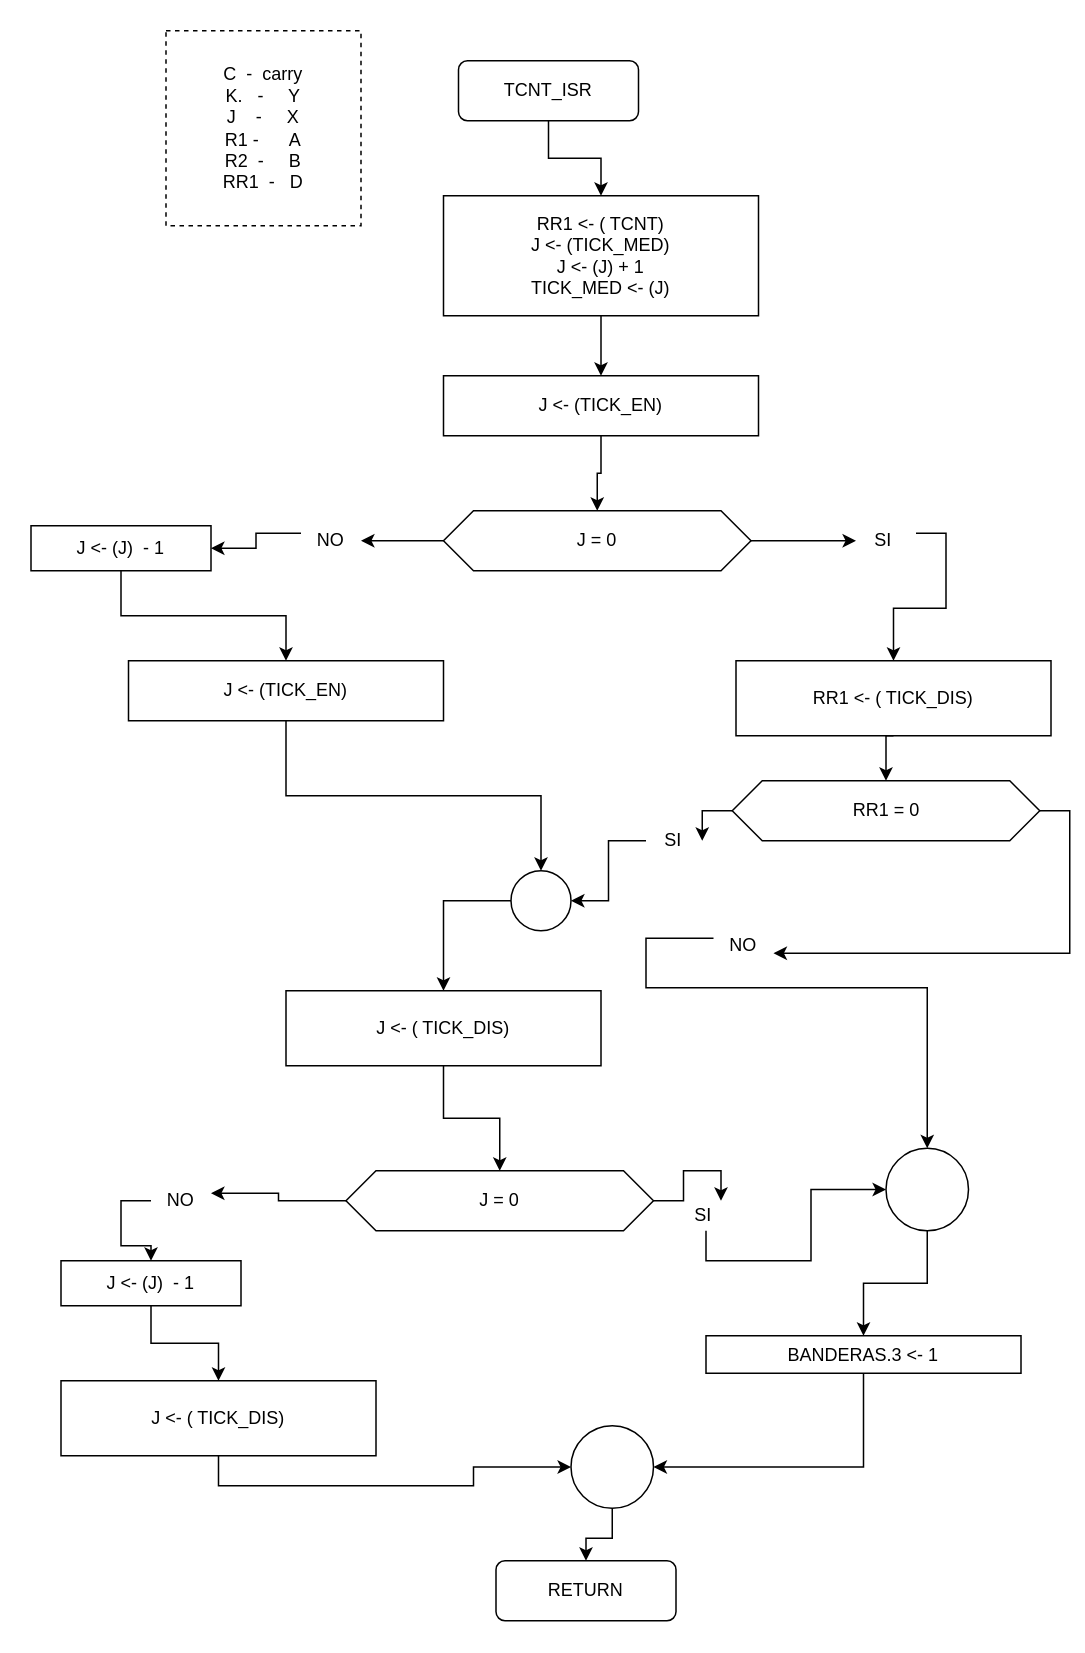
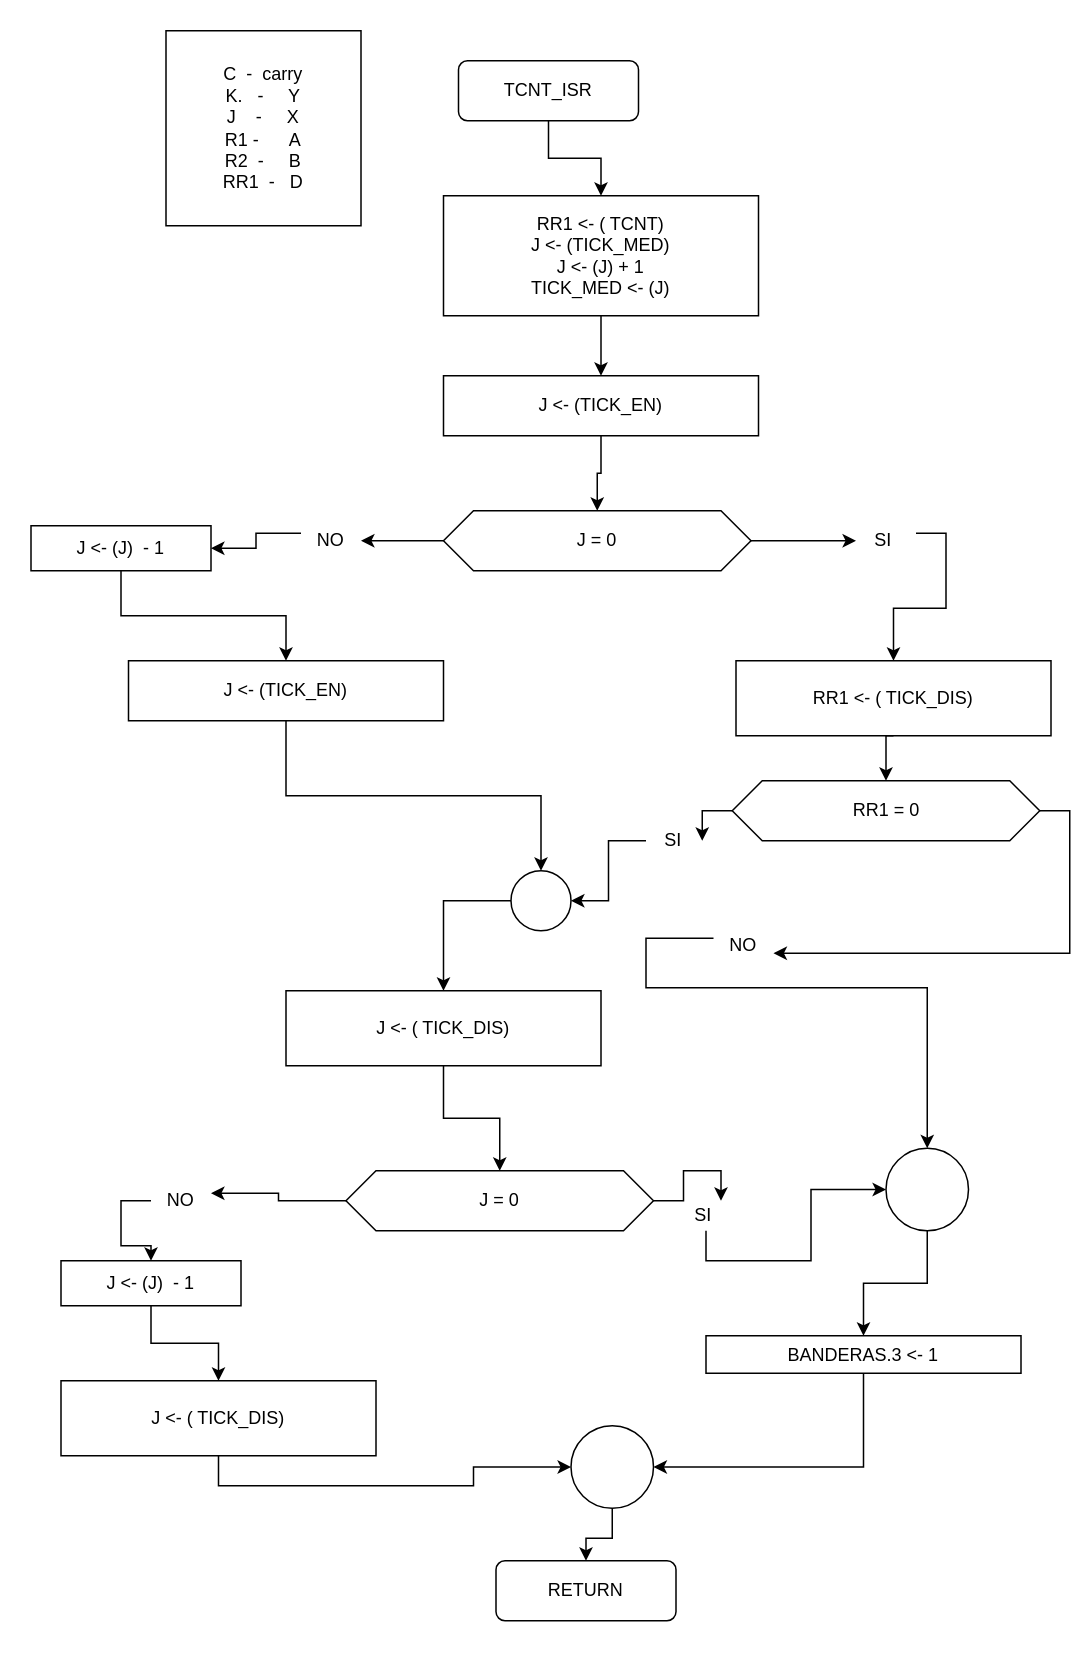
  <mxCell id="0" />
  <mxCell id="1" parent="0" />
  <mxCell id="2" style="edgeStyle=orthogonalEdgeStyle;rounded=0;orthogonalLoop=1;jettySize=auto;html=1;exitX=0.5;exitY=1;exitDx=0;exitDy=0;" edge="1" parent="1" source="3" target="6"><mxGeometry relative="1" as="geometry" /></mxCell>
  <mxCell id="3" value="TCNT_ISR" style="rounded=1;whiteSpace=wrap;html=1;" vertex="1" parent="1"><mxGeometry x="305" y="40" width="120" height="40" as="geometry" /></mxCell>
- <mxCell id="4" value="C &amp;nbsp;- &amp;nbsp;carry&lt;br&gt;K. &amp;nbsp; - &amp;nbsp; &amp;nbsp; Y&lt;br&gt;J &amp;nbsp; &amp;nbsp;- &amp;nbsp; &amp;nbsp; X&lt;br&gt;R1 - &amp;nbsp; &amp;nbsp; &amp;nbsp;A&lt;br&gt;R2 &amp;nbsp;- &amp;nbsp; &amp;nbsp; B&lt;br&gt;RR1 &amp;nbsp;- &amp;nbsp; D" style="whiteSpace=wrap;html=1;aspect=fixed;dashed=1;" vertex="1" parent="1"><mxGeometry x="110" y="20" width="130" height="130" as="geometry" /></mxCell>
+ <mxCell id="4" value="C &amp;nbsp;- &amp;nbsp;carry&lt;br&gt;K. &amp;nbsp; - &amp;nbsp; &amp;nbsp; Y&lt;br&gt;J &amp;nbsp; &amp;nbsp;- &amp;nbsp; &amp;nbsp; X&lt;br&gt;R1 - &amp;nbsp; &amp;nbsp; &amp;nbsp;A&lt;br&gt;R2 &amp;nbsp;- &amp;nbsp; &amp;nbsp; B&lt;br&gt;RR1 &amp;nbsp;- &amp;nbsp; D" style="whiteSpace=wrap;html=1;aspect=fixed;" vertex="1" parent="1"><mxGeometry x="110" y="20" width="130" height="130" as="geometry" /></mxCell>
  <mxCell id="5" style="edgeStyle=orthogonalEdgeStyle;rounded=0;orthogonalLoop=1;jettySize=auto;html=1;exitX=0.5;exitY=1;exitDx=0;exitDy=0;" edge="1" parent="1" source="6" target="8"><mxGeometry relative="1" as="geometry" /></mxCell>
  <mxCell id="6" value="RR1 &amp;lt;- ( TCNT)&lt;br&gt;J &amp;lt;- (TICK_MED)&lt;br&gt;J &amp;lt;- (J) + 1&lt;br&gt;TICK_MED &amp;lt;- (J)" style="rounded=0;whiteSpace=wrap;html=1;" vertex="1" parent="1"><mxGeometry x="295" y="130" width="210" height="80" as="geometry" /></mxCell>
  <mxCell id="7" style="edgeStyle=orthogonalEdgeStyle;rounded=0;orthogonalLoop=1;jettySize=auto;html=1;exitX=0.5;exitY=1;exitDx=0;exitDy=0;entryX=0.5;entryY=0;entryDx=0;entryDy=0;" edge="1" parent="1" source="8" target="11"><mxGeometry relative="1" as="geometry" /></mxCell>
  <mxCell id="8" value="J &amp;lt;- (TICK_EN)&lt;br&gt;" style="rounded=0;whiteSpace=wrap;html=1;" vertex="1" parent="1"><mxGeometry x="295" y="250" width="210" height="40" as="geometry" /></mxCell>
  <mxCell id="9" style="edgeStyle=orthogonalEdgeStyle;rounded=0;orthogonalLoop=1;jettySize=auto;html=1;exitX=1;exitY=0.5;exitDx=0;exitDy=0;entryX=0;entryY=0.5;entryDx=0;entryDy=0;" edge="1" parent="1" source="11" target="15"><mxGeometry relative="1" as="geometry" /></mxCell>
  <mxCell id="10" style="edgeStyle=orthogonalEdgeStyle;rounded=0;orthogonalLoop=1;jettySize=auto;html=1;exitX=0;exitY=0.5;exitDx=0;exitDy=0;" edge="1" parent="1" source="11" target="13"><mxGeometry relative="1" as="geometry" /></mxCell>
  <mxCell id="11" value="J = 0" style="shape=hexagon;perimeter=hexagonPerimeter2;whiteSpace=wrap;html=1;fixedSize=1;" vertex="1" parent="1"><mxGeometry x="295" y="340" width="205" height="40" as="geometry" /></mxCell>
  <mxCell id="12" style="edgeStyle=orthogonalEdgeStyle;rounded=0;orthogonalLoop=1;jettySize=auto;html=1;exitX=0;exitY=0.25;exitDx=0;exitDy=0;" edge="1" parent="1" source="13" target="35"><mxGeometry relative="1" as="geometry" /></mxCell>
  <mxCell id="13" value="NO" style="text;html=1;strokeColor=none;fillColor=none;align=center;verticalAlign=middle;whiteSpace=wrap;rounded=0;" vertex="1" parent="1"><mxGeometry x="200" y="350" width="40" height="20" as="geometry" /></mxCell>
  <mxCell id="14" style="edgeStyle=orthogonalEdgeStyle;rounded=0;orthogonalLoop=1;jettySize=auto;html=1;exitX=1;exitY=0.25;exitDx=0;exitDy=0;" edge="1" parent="1" source="15" target="17"><mxGeometry relative="1" as="geometry" /></mxCell>
  <mxCell id="15" value="SI&amp;nbsp;" style="text;html=1;strokeColor=none;fillColor=none;align=center;verticalAlign=middle;whiteSpace=wrap;rounded=0;" vertex="1" parent="1"><mxGeometry x="570" y="350" width="40" height="20" as="geometry" /></mxCell>
  <mxCell id="16" style="edgeStyle=orthogonalEdgeStyle;rounded=0;orthogonalLoop=1;jettySize=auto;html=1;exitX=0.5;exitY=1;exitDx=0;exitDy=0;entryX=0.5;entryY=0;entryDx=0;entryDy=0;" edge="1" parent="1" source="17" target="20"><mxGeometry relative="1" as="geometry" /></mxCell>
  <mxCell id="17" value="RR1 &amp;lt;- ( TICK_DIS)&lt;br&gt;" style="rounded=0;whiteSpace=wrap;html=1;" vertex="1" parent="1"><mxGeometry x="490" y="440" width="210" height="50" as="geometry" /></mxCell>
  <mxCell id="18" style="edgeStyle=orthogonalEdgeStyle;rounded=0;orthogonalLoop=1;jettySize=auto;html=1;exitX=0;exitY=0.5;exitDx=0;exitDy=0;" edge="1" parent="1" source="20" target="44"><mxGeometry relative="1" as="geometry" /></mxCell>
  <mxCell id="19" style="edgeStyle=orthogonalEdgeStyle;rounded=0;orthogonalLoop=1;jettySize=auto;html=1;exitX=1;exitY=0.5;exitDx=0;exitDy=0;entryX=1;entryY=0.75;entryDx=0;entryDy=0;" edge="1" parent="1" source="20" target="22"><mxGeometry relative="1" as="geometry" /></mxCell>
  <mxCell id="20" value="RR1 = 0" style="shape=hexagon;perimeter=hexagonPerimeter2;whiteSpace=wrap;html=1;fixedSize=1;" vertex="1" parent="1"><mxGeometry x="487.5" y="520" width="205" height="40" as="geometry" /></mxCell>
  <mxCell id="21" style="edgeStyle=orthogonalEdgeStyle;rounded=0;orthogonalLoop=1;jettySize=auto;html=1;exitX=0;exitY=0.25;exitDx=0;exitDy=0;entryX=0.5;entryY=0;entryDx=0;entryDy=0;" edge="1" parent="1" source="22" target="42"><mxGeometry relative="1" as="geometry"><mxPoint x="610" y="820" as="targetPoint" /><Array as="points"><mxPoint x="430" y="625" /><mxPoint x="430" y="658" /><mxPoint x="618" y="658" /></Array></mxGeometry></mxCell>
  <mxCell id="22" value="NO" style="text;html=1;strokeColor=none;fillColor=none;align=center;verticalAlign=middle;whiteSpace=wrap;rounded=0;" vertex="1" parent="1"><mxGeometry x="475" y="620" width="40" height="20" as="geometry" /></mxCell>
  <mxCell id="23" style="edgeStyle=orthogonalEdgeStyle;rounded=0;orthogonalLoop=1;jettySize=auto;html=1;exitX=0.5;exitY=1;exitDx=0;exitDy=0;" edge="1" parent="1" source="24" target="27"><mxGeometry relative="1" as="geometry" /></mxCell>
  <mxCell id="24" value="J &amp;lt;- ( TICK_DIS)" style="rounded=0;whiteSpace=wrap;html=1;" vertex="1" parent="1"><mxGeometry x="190" y="660" width="210" height="50" as="geometry" /></mxCell>
  <mxCell id="25" style="edgeStyle=orthogonalEdgeStyle;rounded=0;orthogonalLoop=1;jettySize=auto;html=1;exitX=1;exitY=0.5;exitDx=0;exitDy=0;entryX=0.75;entryY=0;entryDx=0;entryDy=0;" edge="1" parent="1" source="27" target="31"><mxGeometry relative="1" as="geometry" /></mxCell>
  <mxCell id="26" style="edgeStyle=orthogonalEdgeStyle;rounded=0;orthogonalLoop=1;jettySize=auto;html=1;exitX=0;exitY=0.5;exitDx=0;exitDy=0;entryX=1;entryY=0.25;entryDx=0;entryDy=0;" edge="1" parent="1" source="27" target="29"><mxGeometry relative="1" as="geometry" /></mxCell>
  <mxCell id="27" value="J = 0" style="shape=hexagon;perimeter=hexagonPerimeter2;whiteSpace=wrap;html=1;fixedSize=1;" vertex="1" parent="1"><mxGeometry x="230" y="780" width="205" height="40" as="geometry" /></mxCell>
  <mxCell id="28" style="edgeStyle=orthogonalEdgeStyle;rounded=0;orthogonalLoop=1;jettySize=auto;html=1;exitX=0;exitY=0.5;exitDx=0;exitDy=0;" edge="1" parent="1" source="29" target="46"><mxGeometry relative="1" as="geometry" /></mxCell>
  <mxCell id="29" value="NO" style="text;html=1;strokeColor=none;fillColor=none;align=center;verticalAlign=middle;whiteSpace=wrap;rounded=0;" vertex="1" parent="1"><mxGeometry x="100" y="790" width="40" height="20" as="geometry" /></mxCell>
  <mxCell id="30" style="edgeStyle=orthogonalEdgeStyle;rounded=0;orthogonalLoop=1;jettySize=auto;html=1;exitX=0.5;exitY=1;exitDx=0;exitDy=0;entryX=0;entryY=0.5;entryDx=0;entryDy=0;" edge="1" parent="1" source="31" target="42"><mxGeometry relative="1" as="geometry" /></mxCell>
  <mxCell id="31" value="SI&amp;nbsp;" style="text;html=1;strokeColor=none;fillColor=none;align=center;verticalAlign=middle;whiteSpace=wrap;rounded=0;" vertex="1" parent="1"><mxGeometry x="450" y="800" width="40" height="20" as="geometry" /></mxCell>
  <mxCell id="32" style="edgeStyle=orthogonalEdgeStyle;rounded=0;orthogonalLoop=1;jettySize=auto;html=1;exitX=0.5;exitY=1;exitDx=0;exitDy=0;entryX=1;entryY=0.5;entryDx=0;entryDy=0;" edge="1" parent="1" source="33" target="50"><mxGeometry relative="1" as="geometry" /></mxCell>
  <mxCell id="33" value="BANDERAS.3 &amp;lt;- 1" style="rounded=0;whiteSpace=wrap;html=1;" vertex="1" parent="1"><mxGeometry x="470" y="890" width="210" height="25" as="geometry" /></mxCell>
  <mxCell id="34" style="edgeStyle=orthogonalEdgeStyle;rounded=0;orthogonalLoop=1;jettySize=auto;html=1;exitX=0.5;exitY=1;exitDx=0;exitDy=0;entryX=0.5;entryY=0;entryDx=0;entryDy=0;" edge="1" parent="1" source="35" target="37"><mxGeometry relative="1" as="geometry" /></mxCell>
  <mxCell id="35" value="J &amp;lt;- (J) &amp;nbsp;- 1" style="rounded=0;whiteSpace=wrap;html=1;" vertex="1" parent="1"><mxGeometry x="20" y="350" width="120" height="30" as="geometry" /></mxCell>
  <mxCell id="36" style="edgeStyle=orthogonalEdgeStyle;rounded=0;orthogonalLoop=1;jettySize=auto;html=1;exitX=0.5;exitY=1;exitDx=0;exitDy=0;" edge="1" parent="1" source="37" target="39"><mxGeometry relative="1" as="geometry" /></mxCell>
  <mxCell id="37" value="J &amp;lt;- (TICK_EN)&lt;br&gt;" style="rounded=0;whiteSpace=wrap;html=1;" vertex="1" parent="1"><mxGeometry x="85" y="440" width="210" height="40" as="geometry" /></mxCell>
  <mxCell id="38" style="edgeStyle=orthogonalEdgeStyle;rounded=0;orthogonalLoop=1;jettySize=auto;html=1;exitX=0;exitY=0.5;exitDx=0;exitDy=0;" edge="1" parent="1" source="39" target="24"><mxGeometry relative="1" as="geometry" /></mxCell>
  <mxCell id="39" value="" style="ellipse;whiteSpace=wrap;html=1;aspect=fixed;" vertex="1" parent="1"><mxGeometry x="340" y="580" width="40" height="40" as="geometry" /></mxCell>
  <mxCell id="40" value="RETURN" style="rounded=1;whiteSpace=wrap;html=1;" vertex="1" parent="1"><mxGeometry x="330" y="1040" width="120" height="40" as="geometry" /></mxCell>
  <mxCell id="41" style="edgeStyle=orthogonalEdgeStyle;rounded=0;orthogonalLoop=1;jettySize=auto;html=1;exitX=0.5;exitY=1;exitDx=0;exitDy=0;" edge="1" parent="1" source="42" target="33"><mxGeometry relative="1" as="geometry" /></mxCell>
  <mxCell id="42" value="" style="ellipse;whiteSpace=wrap;html=1;aspect=fixed;" vertex="1" parent="1"><mxGeometry x="590" y="765" width="55" height="55" as="geometry" /></mxCell>
  <mxCell id="43" style="edgeStyle=orthogonalEdgeStyle;rounded=0;orthogonalLoop=1;jettySize=auto;html=1;exitX=0;exitY=0.5;exitDx=0;exitDy=0;entryX=1;entryY=0.5;entryDx=0;entryDy=0;" edge="1" parent="1" source="44" target="39"><mxGeometry relative="1" as="geometry" /></mxCell>
  <mxCell id="44" value="SI&amp;nbsp;" style="text;html=1;strokeColor=none;fillColor=none;align=center;verticalAlign=middle;whiteSpace=wrap;rounded=0;" vertex="1" parent="1"><mxGeometry x="430" y="550" width="40" height="20" as="geometry" /></mxCell>
  <mxCell id="45" style="edgeStyle=orthogonalEdgeStyle;rounded=0;orthogonalLoop=1;jettySize=auto;html=1;exitX=0.5;exitY=1;exitDx=0;exitDy=0;entryX=0.5;entryY=0;entryDx=0;entryDy=0;" edge="1" parent="1" source="46" target="48"><mxGeometry relative="1" as="geometry" /></mxCell>
  <mxCell id="46" value="J &amp;lt;- (J) &amp;nbsp;- 1" style="rounded=0;whiteSpace=wrap;html=1;" vertex="1" parent="1"><mxGeometry x="40" y="840" width="120" height="30" as="geometry" /></mxCell>
  <mxCell id="47" style="edgeStyle=orthogonalEdgeStyle;rounded=0;orthogonalLoop=1;jettySize=auto;html=1;exitX=0.5;exitY=1;exitDx=0;exitDy=0;" edge="1" parent="1" source="48" target="50"><mxGeometry relative="1" as="geometry" /></mxCell>
  <mxCell id="48" value="J &amp;lt;- ( TICK_DIS)" style="rounded=0;whiteSpace=wrap;html=1;" vertex="1" parent="1"><mxGeometry x="40" y="920" width="210" height="50" as="geometry" /></mxCell>
  <mxCell id="49" style="edgeStyle=orthogonalEdgeStyle;rounded=0;orthogonalLoop=1;jettySize=auto;html=1;exitX=0.5;exitY=1;exitDx=0;exitDy=0;" edge="1" parent="1" source="50" target="40"><mxGeometry relative="1" as="geometry" /></mxCell>
  <mxCell id="50" value="" style="ellipse;whiteSpace=wrap;html=1;aspect=fixed;" vertex="1" parent="1"><mxGeometry x="380" y="950" width="55" height="55" as="geometry" /></mxCell>
